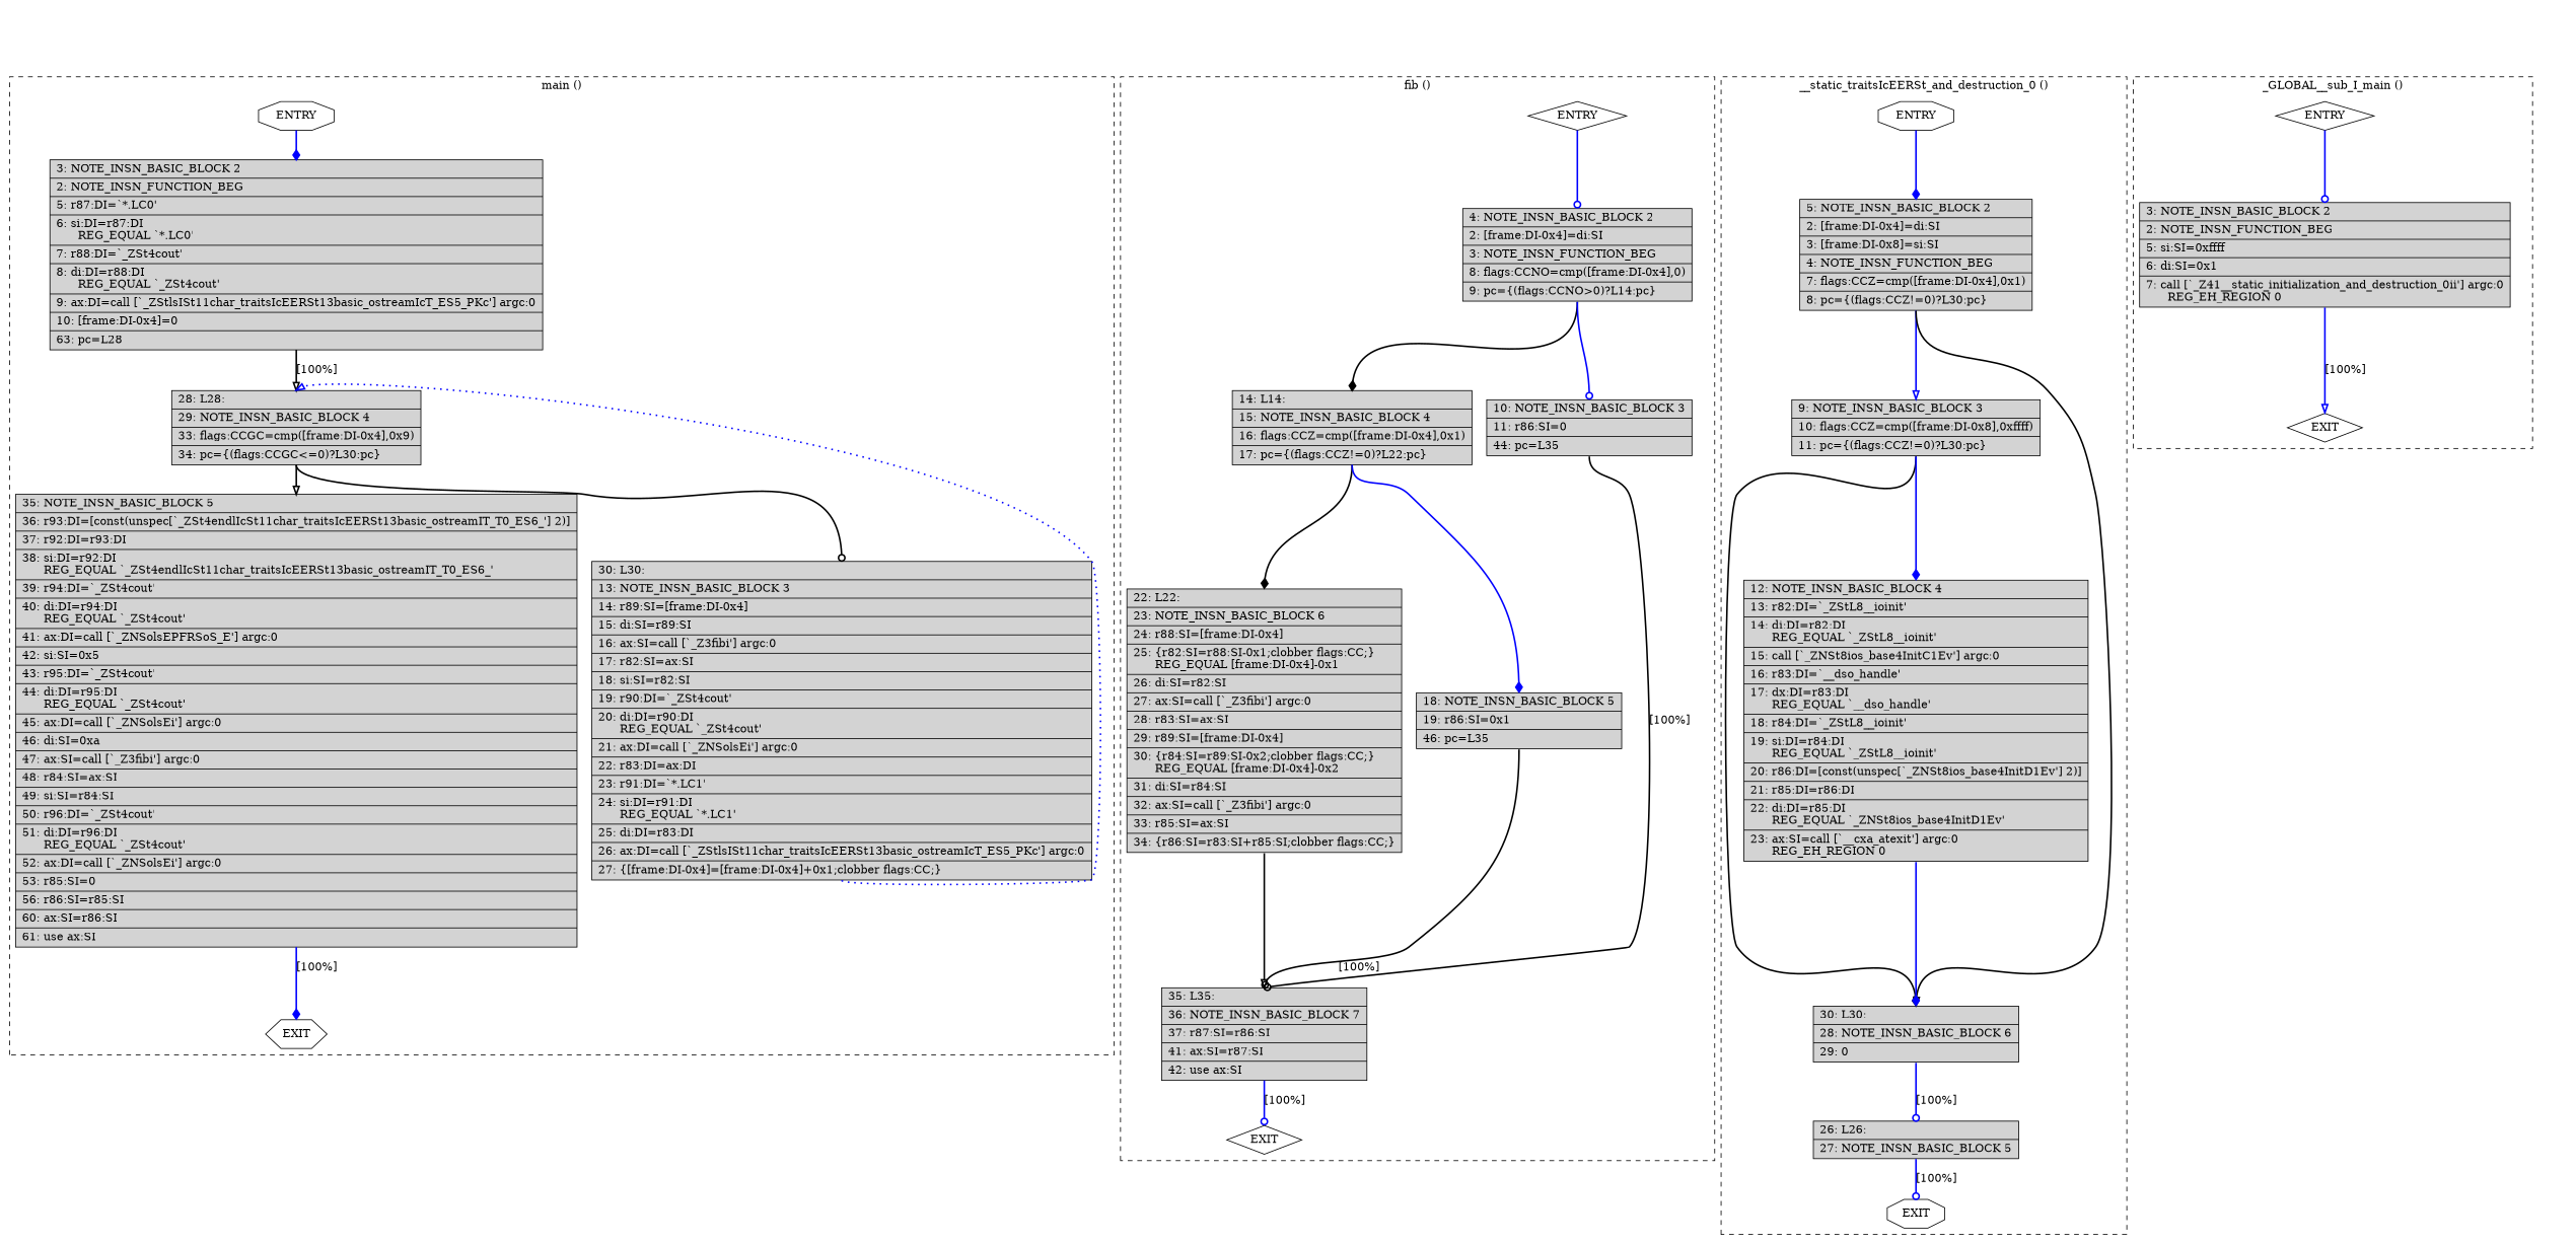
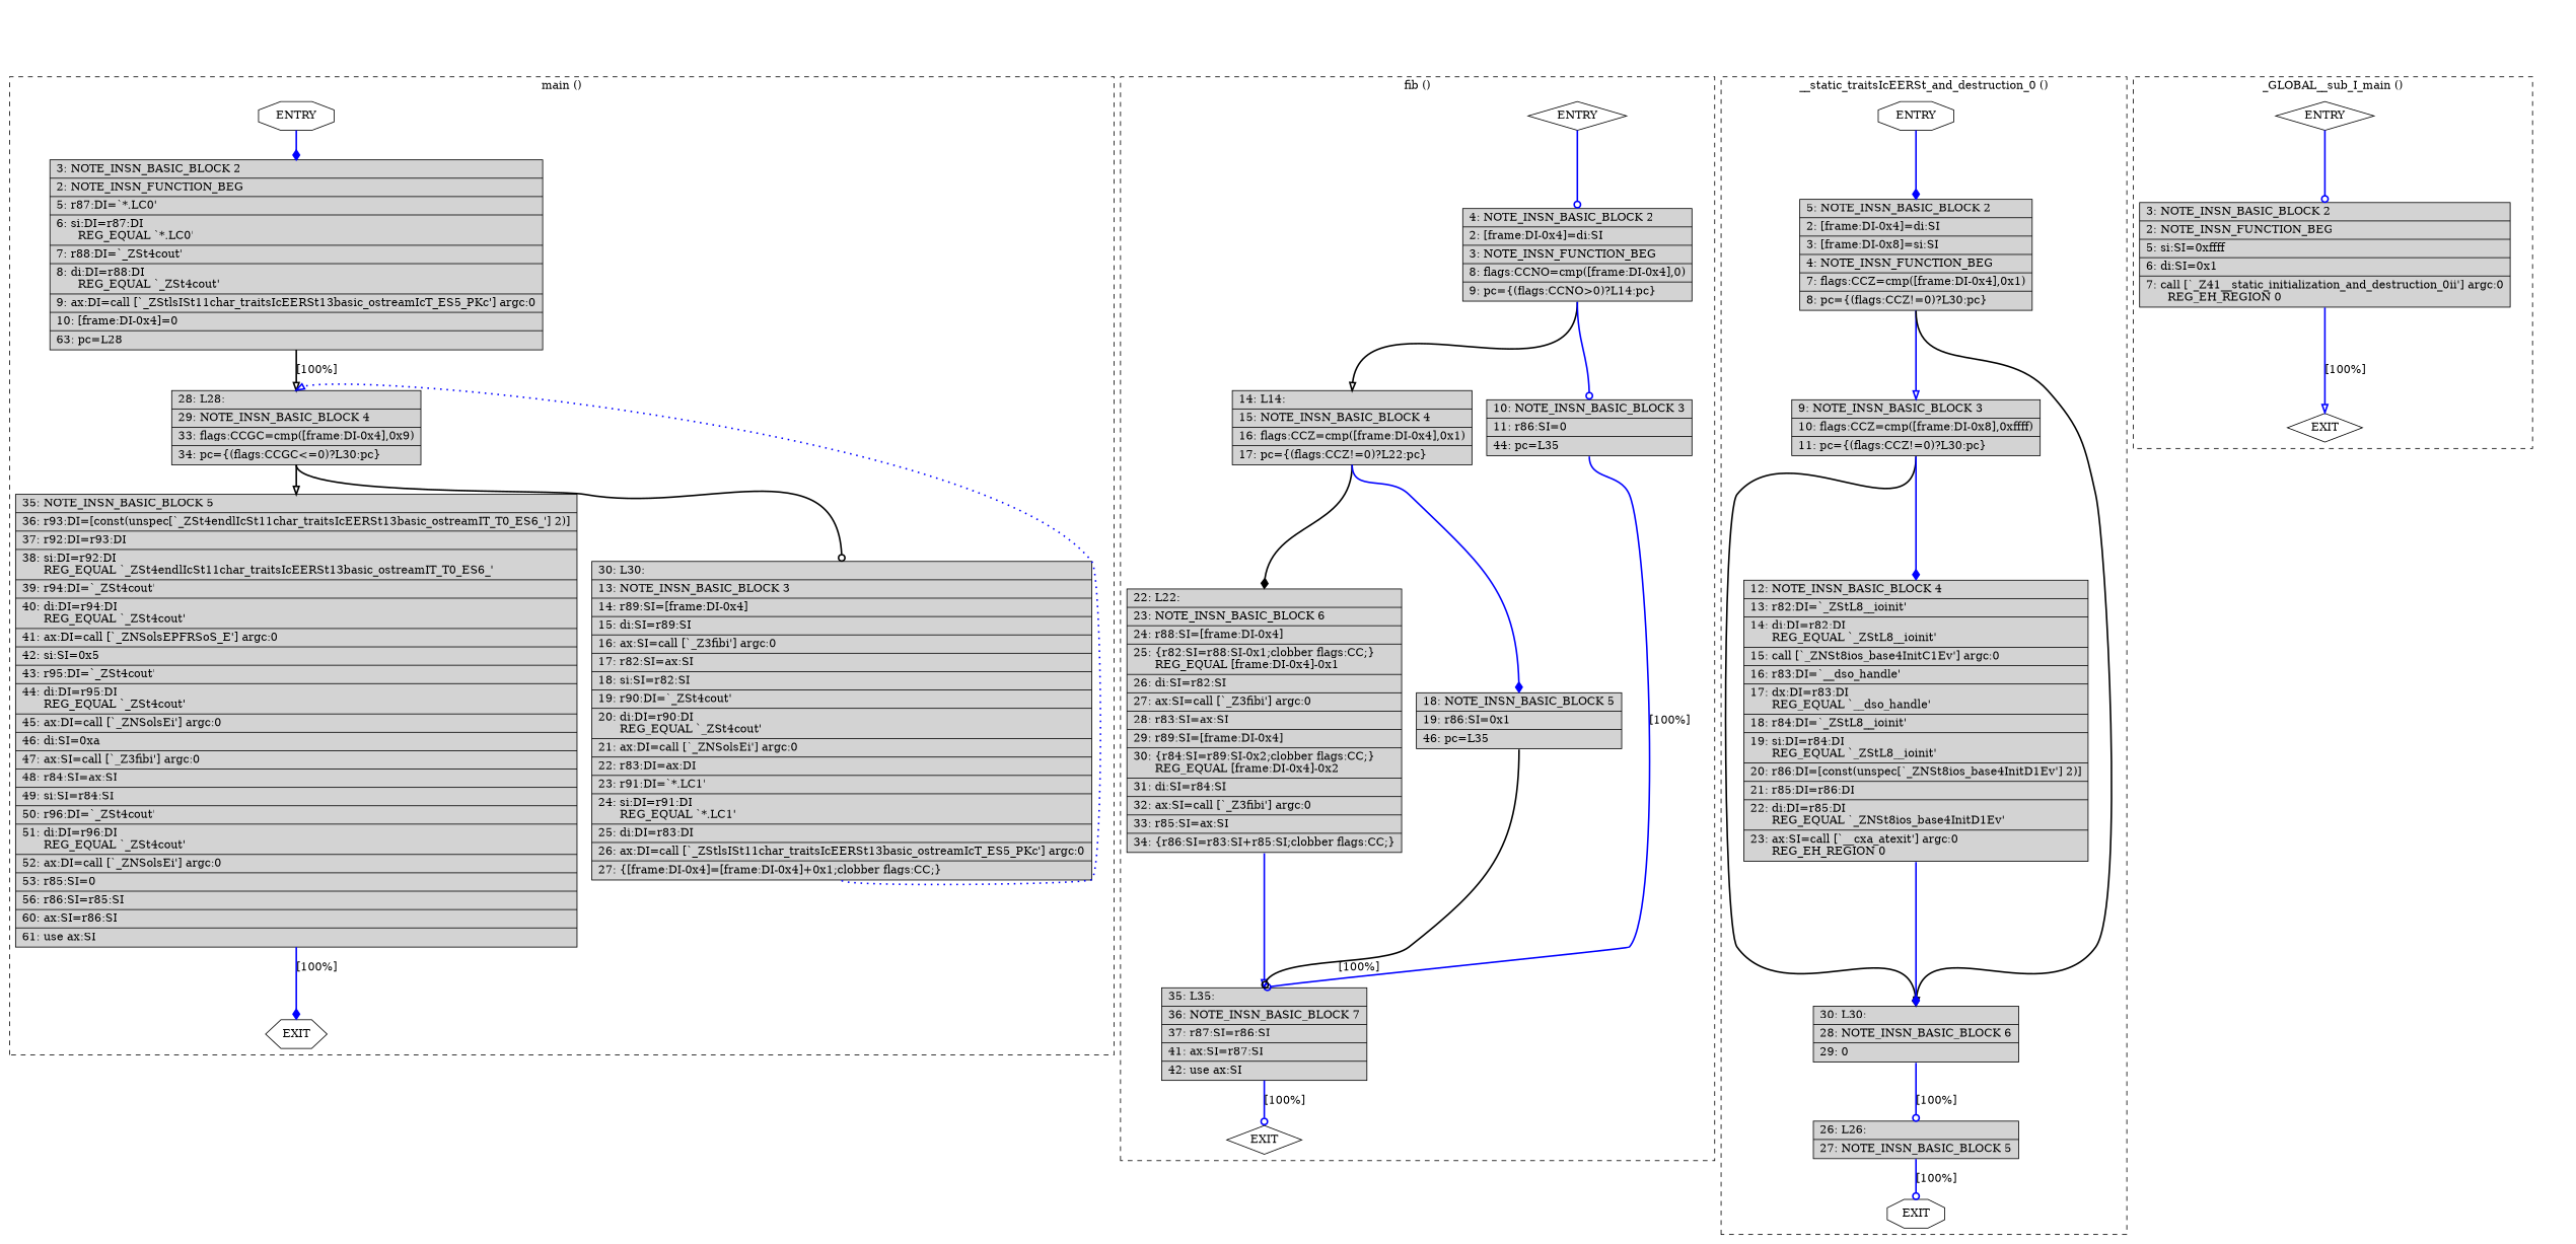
  digraph {
    node [fillcolor=lightgrey shape=record style=filled]
    edge [arrowhead=odot color=blue constraint=true headport=n style="solid,bold" tailport=s weight=100]
    n1 [fillcolor=white label=ENTRY shape=octagon]
    n2 [label="{\ \ \ \ 3:\ NOTE_INSN_BASIC_BLOCK\ 2\l|\ \ \ \ 2:\ NOTE_INSN_FUNCTION_BEG\l|\ \ \ \ 5:\ r87:DI=`*.LC0'\l|\ \ \ \ 6:\ si:DI=r87:DI\l\ \ \ \ \ \ REG_EQUAL\ `*.LC0'\l|\ \ \ \ 7:\ r88:DI=`_ZSt4cout'\l|\ \ \ \ 8:\ di:DI=r88:DI\l\ \ \ \ \ \ REG_EQUAL\ `_ZSt4cout'\l|\ \ \ \ 9:\ ax:DI=call\ [`_ZStlsISt11char_traitsIcEERSt13basic_ostreamIcT_ES5_PKc']\ argc:0\l|\ \ \ 10:\ [frame:DI-0x4]=0\l|\ \ \ 63:\ pc=L28\l}"]
    n3 [fillcolor=white label=EXIT shape=hexagon]
    n4 [label="{\ \ \ 28:\ L28:\l|\ \ \ 29:\ NOTE_INSN_BASIC_BLOCK\ 4\l|\ \ \ 33:\ flags:CCGC=cmp([frame:DI-0x4],0x9)\l|\ \ \ 34:\ pc=\{(flags:CCGC\<=0)?L30:pc\}\l}"]
    n5 [label="{\ \ \ 35:\ NOTE_INSN_BASIC_BLOCK\ 5\l|\ \ \ 36:\ r93:DI=[const(unspec[`_ZSt4endlIcSt11char_traitsIcEERSt13basic_ostreamIT_T0_ES6_']\ 2)]\l|\ \ \ 37:\ r92:DI=r93:DI\l|\ \ \ 38:\ si:DI=r92:DI\l\ \ \ \ \ \ REG_EQUAL\ `_ZSt4endlIcSt11char_traitsIcEERSt13basic_ostreamIT_T0_ES6_'\l|\ \ \ 39:\ r94:DI=`_ZSt4cout'\l|\ \ \ 40:\ di:DI=r94:DI\l\ \ \ \ \ \ REG_EQUAL\ `_ZSt4cout'\l|\ \ \ 41:\ ax:DI=call\ [`_ZNSolsEPFRSoS_E']\ argc:0\l|\ \ \ 42:\ si:SI=0x5\l|\ \ \ 43:\ r95:DI=`_ZSt4cout'\l|\ \ \ 44:\ di:DI=r95:DI\l\ \ \ \ \ \ REG_EQUAL\ `_ZSt4cout'\l|\ \ \ 45:\ ax:DI=call\ [`_ZNSolsEi']\ argc:0\l|\ \ \ 46:\ di:SI=0xa\l|\ \ \ 47:\ ax:SI=call\ [`_Z3fibi']\ argc:0\l|\ \ \ 48:\ r84:SI=ax:SI\l|\ \ \ 49:\ si:SI=r84:SI\l|\ \ \ 50:\ r96:DI=`_ZSt4cout'\l|\ \ \ 51:\ di:DI=r96:DI\l\ \ \ \ \ \ REG_EQUAL\ `_ZSt4cout'\l|\ \ \ 52:\ ax:DI=call\ [`_ZNSolsEi']\ argc:0\l|\ \ \ 53:\ r85:SI=0\l|\ \ \ 56:\ r86:SI=r85:SI\l|\ \ \ 60:\ ax:SI=r86:SI\l|\ \ \ 61:\ use\ ax:SI\l}"]
    n6 [label="{\ \ \ 30:\ L30:\l|\ \ \ 13:\ NOTE_INSN_BASIC_BLOCK\ 3\l|\ \ \ 14:\ r89:SI=[frame:DI-0x4]\l|\ \ \ 15:\ di:SI=r89:SI\l|\ \ \ 16:\ ax:SI=call\ [`_Z3fibi']\ argc:0\l|\ \ \ 17:\ r82:SI=ax:SI\l|\ \ \ 18:\ si:SI=r82:SI\l|\ \ \ 19:\ r90:DI=`_ZSt4cout'\l|\ \ \ 20:\ di:DI=r90:DI\l\ \ \ \ \ \ REG_EQUAL\ `_ZSt4cout'\l|\ \ \ 21:\ ax:DI=call\ [`_ZNSolsEi']\ argc:0\l|\ \ \ 22:\ r83:DI=ax:DI\l|\ \ \ 23:\ r91:DI=`*.LC1'\l|\ \ \ 24:\ si:DI=r91:DI\l\ \ \ \ \ \ REG_EQUAL\ `*.LC1'\l|\ \ \ 25:\ di:DI=r83:DI\l|\ \ \ 26:\ ax:DI=call\ [`_ZStlsISt11char_traitsIcEERSt13basic_ostreamIcT_ES5_PKc']\ argc:0\l|\ \ \ 27:\ \{[frame:DI-0x4]=[frame:DI-0x4]+0x1;clobber\ flags:CC;\}\l}"]
    n7 [fillcolor=white label=ENTRY shape=diamond]
    n8 [label="{\ \ \ \ 4:\ NOTE_INSN_BASIC_BLOCK\ 2\l|\ \ \ \ 2:\ [frame:DI-0x4]=di:SI\l|\ \ \ \ 3:\ NOTE_INSN_FUNCTION_BEG\l|\ \ \ \ 8:\ flags:CCNO=cmp([frame:DI-0x4],0)\l|\ \ \ \ 9:\ pc=\{(flags:CCNO\>0)?L14:pc\}\l}"]
    n9 [fillcolor=white label=EXIT shape=diamond]
    n10 [label="{\ \ \ 14:\ L14:\l|\ \ \ 15:\ NOTE_INSN_BASIC_BLOCK\ 4\l|\ \ \ 16:\ flags:CCZ=cmp([frame:DI-0x4],0x1)\l|\ \ \ 17:\ pc=\{(flags:CCZ!=0)?L22:pc\}\l}"]
    n11 [label="{\ \ \ 10:\ NOTE_INSN_BASIC_BLOCK\ 3\l|\ \ \ 11:\ r86:SI=0\l|\ \ \ 44:\ pc=L35\l}"]
    n12 [label="{\ \ \ 22:\ L22:\l|\ \ \ 23:\ NOTE_INSN_BASIC_BLOCK\ 6\l|\ \ \ 24:\ r88:SI=[frame:DI-0x4]\l|\ \ \ 25:\ \{r82:SI=r88:SI-0x1;clobber\ flags:CC;\}\l\ \ \ \ \ \ REG_EQUAL\ [frame:DI-0x4]-0x1\l|\ \ \ 26:\ di:SI=r82:SI\l|\ \ \ 27:\ ax:SI=call\ [`_Z3fibi']\ argc:0\l|\ \ \ 28:\ r83:SI=ax:SI\l|\ \ \ 29:\ r89:SI=[frame:DI-0x4]\l|\ \ \ 30:\ \{r84:SI=r89:SI-0x2;clobber\ flags:CC;\}\l\ \ \ \ \ \ REG_EQUAL\ [frame:DI-0x4]-0x2\l|\ \ \ 31:\ di:SI=r84:SI\l|\ \ \ 32:\ ax:SI=call\ [`_Z3fibi']\ argc:0\l|\ \ \ 33:\ r85:SI=ax:SI\l|\ \ \ 34:\ \{r86:SI=r83:SI+r85:SI;clobber\ flags:CC;\}\l}"]
    n13 [label="{\ \ \ 18:\ NOTE_INSN_BASIC_BLOCK\ 5\l|\ \ \ 19:\ r86:SI=0x1\l|\ \ \ 46:\ pc=L35\l}"]
    n14 [label="{\ \ \ 35:\ L35:\l|\ \ \ 36:\ NOTE_INSN_BASIC_BLOCK\ 7\l|\ \ \ 37:\ r87:SI=r86:SI\l|\ \ \ 41:\ ax:SI=r87:SI\l|\ \ \ 42:\ use\ ax:SI\l}"]
    n15 [fillcolor=white label=ENTRY shape=octagon]
    n16 [label="{\ \ \ \ 5:\ NOTE_INSN_BASIC_BLOCK\ 2\l|\ \ \ \ 2:\ [frame:DI-0x4]=di:SI\l|\ \ \ \ 3:\ [frame:DI-0x8]=si:SI\l|\ \ \ \ 4:\ NOTE_INSN_FUNCTION_BEG\l|\ \ \ \ 7:\ flags:CCZ=cmp([frame:DI-0x4],0x1)\l|\ \ \ \ 8:\ pc=\{(flags:CCZ!=0)?L30:pc\}\l}"]
    n17 [fillcolor=white label=EXIT shape=octagon]
    n18 [label="{\ \ \ \ 9:\ NOTE_INSN_BASIC_BLOCK\ 3\l|\ \ \ 10:\ flags:CCZ=cmp([frame:DI-0x8],0xffff)\l|\ \ \ 11:\ pc=\{(flags:CCZ!=0)?L30:pc\}\l}"]
    n19 [label="{\ \ \ 30:\ L30:\l|\ \ \ 28:\ NOTE_INSN_BASIC_BLOCK\ 6\l|\ \ \ 29:\ 0\l}"]
    n20 [label="{\ \ \ 12:\ NOTE_INSN_BASIC_BLOCK\ 4\l|\ \ \ 13:\ r82:DI=`_ZStL8__ioinit'\l|\ \ \ 14:\ di:DI=r82:DI\l\ \ \ \ \ \ REG_EQUAL\ `_ZStL8__ioinit'\l|\ \ \ 15:\ call\ [`_ZNSt8ios_base4InitC1Ev']\ argc:0\l|\ \ \ 16:\ r83:DI=`__dso_handle'\l|\ \ \ 17:\ dx:DI=r83:DI\l\ \ \ \ \ \ REG_EQUAL\ `__dso_handle'\l|\ \ \ 18:\ r84:DI=`_ZStL8__ioinit'\l|\ \ \ 19:\ si:DI=r84:DI\l\ \ \ \ \ \ REG_EQUAL\ `_ZStL8__ioinit'\l|\ \ \ 20:\ r86:DI=[const(unspec[`_ZNSt8ios_base4InitD1Ev']\ 2)]\l|\ \ \ 21:\ r85:DI=r86:DI\l|\ \ \ 22:\ di:DI=r85:DI\l\ \ \ \ \ \ REG_EQUAL\ `_ZNSt8ios_base4InitD1Ev'\l|\ \ \ 23:\ ax:SI=call\ [`__cxa_atexit']\ argc:0\l\ \ \ \ \ \ REG_EH_REGION\ 0\l}"]
    n21 [label="{\ \ \ 26:\ L26:\l|\ \ \ 27:\ NOTE_INSN_BASIC_BLOCK\ 5\l}"]
    n22 [fillcolor=white label=ENTRY shape=diamond]
    n23 [label="{\ \ \ \ 3:\ NOTE_INSN_BASIC_BLOCK\ 2\l|\ \ \ \ 2:\ NOTE_INSN_FUNCTION_BEG\l|\ \ \ \ 5:\ si:SI=0xffff\l|\ \ \ \ 6:\ di:SI=0x1\l|\ \ \ \ 7:\ call\ [`_Z41__static_initialization_and_destruction_0ii']\ argc:0\l\ \ \ \ \ \ REG_EH_REGION\ 0\l}"]
    n24 [fillcolor=white label=EXIT shape=diamond]
    subgraph cluster_1 {
      color=black
      label="main ()"
      style=dashed
      n1
      n2
      n3
      n4
      n5
      n6
    }
    subgraph cluster_2 {
      color=black
      label="fib ()"
      style=dashed
      n7
      n8
      n9
      n10
      n11
      n12
      n13
      n14
    }
    subgraph cluster_3 {
      color=black
      label="__static_traitsIcEERSt_and_destruction_0 ()"
      style=dashed
      n15
      n16
      n17
      n18
      n19
      n20
      n21
    }
    subgraph cluster_4 {
      color=black
      label="_GLOBAL__sub_I_main ()"
      style=dashed
      n22
      n23
      n24
    }
    n1 -> n2 [arrowhead=diamond]
    n1 -> n3 [style=invis arrowhead="" color="" weight=""]
    n2 -> n4 [arrowhead=onormal color=black label="[100%]" weight=10]
    n4 -> n5 [arrowhead=onormal color=black]
    n4 -> n6 [color=black weight=10]
    n5 -> n3 [arrowhead=diamond label="[100%]"]
    n6 -> n4 [arrowhead=onormal constraint=false style="dotted,bold" weight=10]
    n7 -> n8
    n7 -> n9 [style=invis arrowhead="" color="" weight=""]
-   n8 -> n10 [arrowhead=diamond color=black weight=10]
+   n8 -> n10 [arrowhead=onormal color=black weight=10]
    n8 -> n11
    n10 -> n12 [arrowhead=diamond color=black weight=10]
    n10 -> n13 [arrowhead=diamond]
-   n11 -> n14 [color=black label="[100%]" weight=10]
-   n12 -> n14 [arrowhead=onormal color=black]
+   n11 -> n14 [label="[100%]" weight=10]
+   n12 -> n14 [arrowhead=onormal]
    n13 -> n14 [color=black label="[100%]" weight=10]
    n14 -> n9 [label="[100%]"]
    n15 -> n16 [arrowhead=diamond]
    n15 -> n17 [style=invis arrowhead="" color="" weight=""]
    n16 -> n18 [arrowhead=onormal]
    n16 -> n19 [arrowhead=onormal color=black weight=10]
    n18 -> n19 [arrowhead=diamond color=black weight=10]
    n18 -> n20 [arrowhead=diamond]
    n19 -> n21 [label="[100%]"]
    n20 -> n19 [arrowhead=diamond]
    n21 -> n17 [label="[100%]"]
    n22 -> n23
    n22 -> n24 [style=invis arrowhead="" color="" weight=""]
    n23 -> n24 [arrowhead=onormal label="[100%]"]
  }
